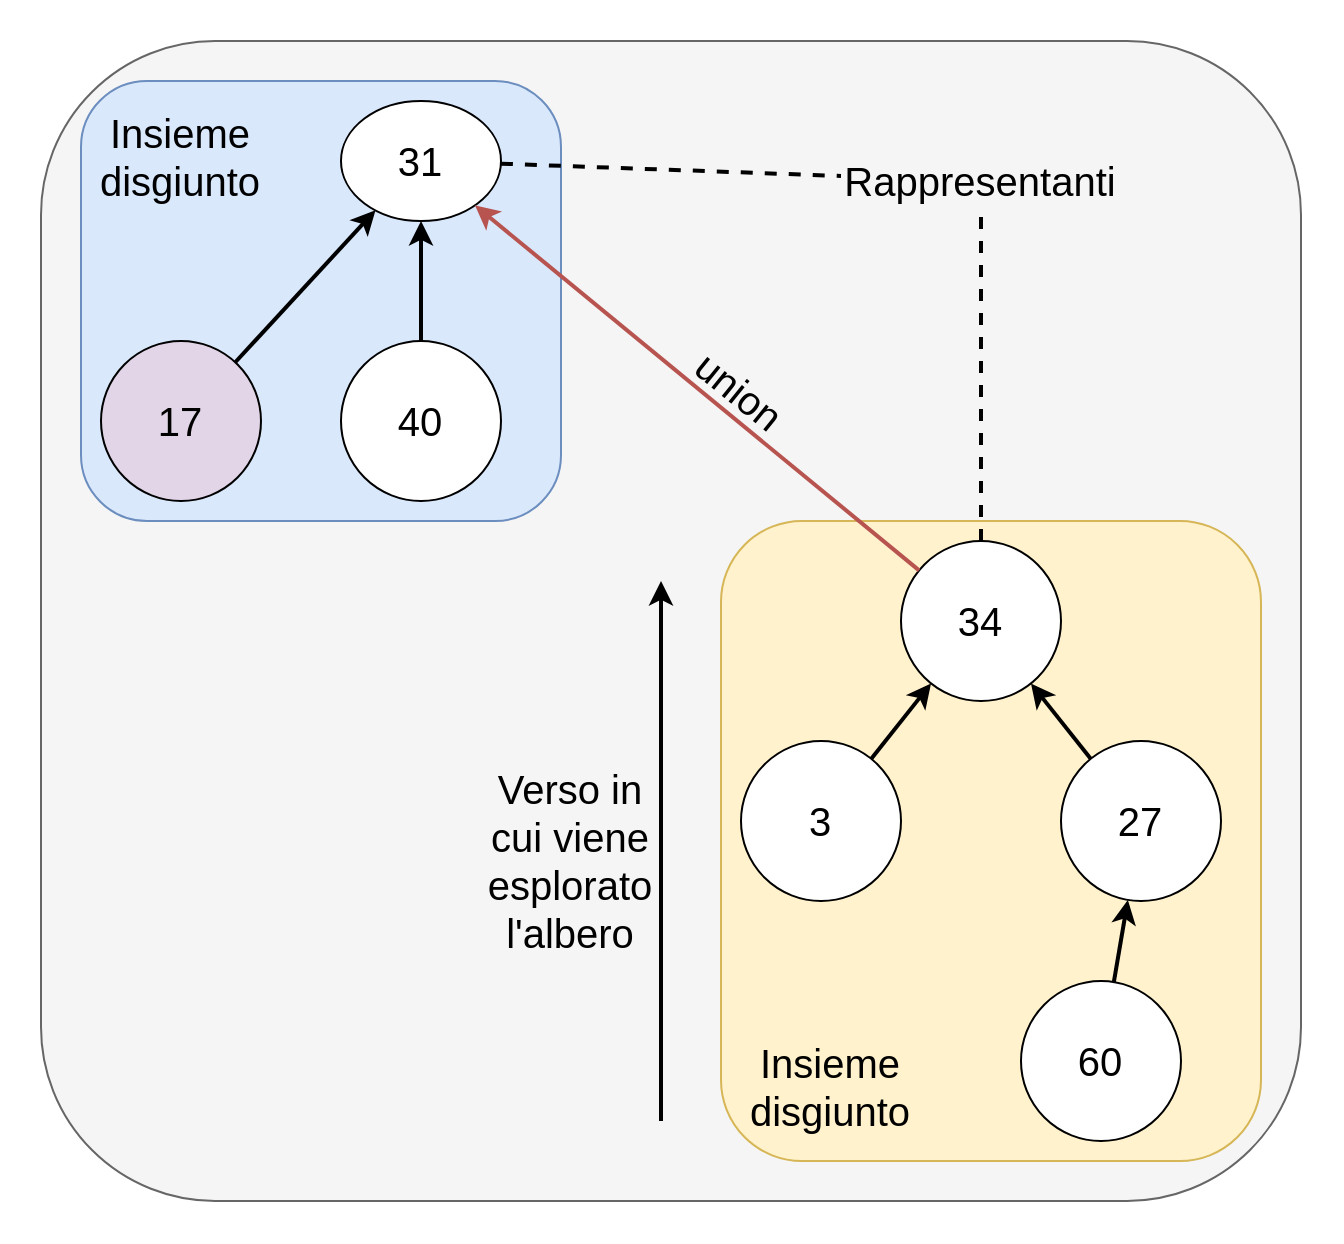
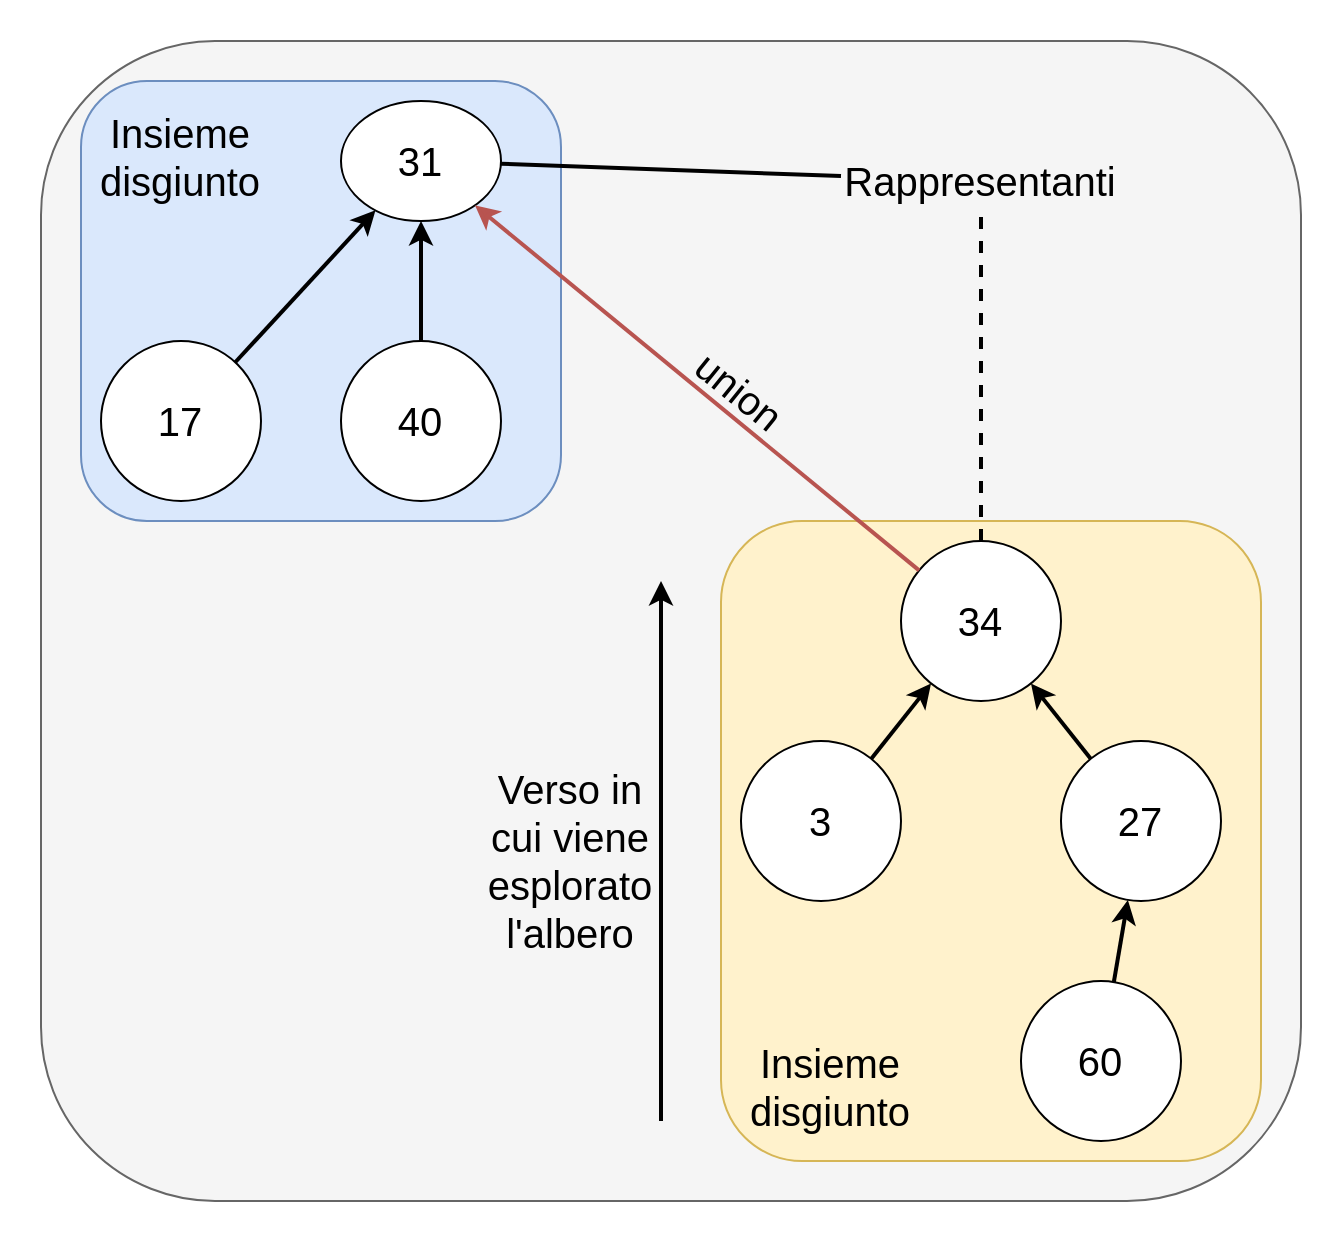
  <mxCell id="0" />
  <mxCell id="1" parent="0" />
  <mxCell id="2" value="" style="rounded=1;whiteSpace=wrap;html=1;fontSize=20;fillColor=#f5f5f5;fontColor=#333333;strokeColor=#666666;" vertex="1" parent="1"><mxGeometry x="20" y="20" width="630" height="580" as="geometry" /></mxCell>
  <mxCell id="3" value="" style="rounded=1;whiteSpace=wrap;html=1;fontSize=20;fillColor=#fff2cc;strokeColor=#d6b656;" vertex="1" parent="1"><mxGeometry x="360" y="260" width="270" height="320" as="geometry" /></mxCell>
  <mxCell id="4" value="" style="rounded=1;whiteSpace=wrap;html=1;fontSize=20;fillColor=#dae8fc;strokeColor=#6c8ebf;" vertex="1" parent="1"><mxGeometry x="40" y="40" width="240" height="220" as="geometry" /></mxCell>
  <mxCell id="5" value="31" style="ellipse;whiteSpace=wrap;html=1;aspect=fixed;fontSize=20;" vertex="1" parent="1"><mxGeometry x="170" y="50" width="80" height="60" as="geometry" /></mxCell>
- <mxCell id="6" value="17" style="ellipse;whiteSpace=wrap;html=1;aspect=fixed;fontSize=20;fillColor=#e1d5e7;" vertex="1" parent="1"><mxGeometry x="50" y="170" width="80" height="80" as="geometry" /></mxCell>
+ <mxCell id="6" value="17" style="ellipse;whiteSpace=wrap;html=1;aspect=fixed;fontSize=20;" vertex="1" parent="1"><mxGeometry x="50" y="170" width="80" height="80" as="geometry" /></mxCell>
  <mxCell id="7" value="40" style="ellipse;whiteSpace=wrap;html=1;aspect=fixed;fontSize=20;" vertex="1" parent="1"><mxGeometry x="170" y="170" width="80" height="80" as="geometry" /></mxCell>
  <mxCell id="8" value="" style="endArrow=classic;html=1;rounded=0;fontSize=20;strokeWidth=2;" edge="1" parent="1" source="6" target="5"><mxGeometry width="50" height="50" relative="1" as="geometry"><mxPoint x="120" y="390" as="sourcePoint" /><mxPoint x="170" y="340" as="targetPoint" /></mxGeometry></mxCell>
  <mxCell id="9" value="" style="endArrow=classic;html=1;rounded=0;fontSize=20;strokeWidth=2;" edge="1" parent="1" source="7" target="5"><mxGeometry width="50" height="50" relative="1" as="geometry"><mxPoint x="150" y="390" as="sourcePoint" /><mxPoint x="200" y="340" as="targetPoint" /></mxGeometry></mxCell>
  <mxCell id="10" value="Insieme disgiunto" style="text;html=1;strokeColor=none;fillColor=none;align=center;verticalAlign=middle;whiteSpace=wrap;rounded=0;fontSize=20;" vertex="1" parent="1"><mxGeometry x="45" y="50" width="90" height="55" as="geometry" /></mxCell>
  <mxCell id="11" value="34" style="ellipse;whiteSpace=wrap;html=1;aspect=fixed;fontSize=20;" vertex="1" parent="1"><mxGeometry x="450" y="270" width="80" height="80" as="geometry" /></mxCell>
  <mxCell id="12" value="3" style="ellipse;whiteSpace=wrap;html=1;aspect=fixed;fontSize=20;" vertex="1" parent="1"><mxGeometry x="370" y="370" width="80" height="80" as="geometry" /></mxCell>
  <mxCell id="13" value="27" style="ellipse;whiteSpace=wrap;html=1;aspect=fixed;fontSize=20;" vertex="1" parent="1"><mxGeometry x="530" y="370" width="80" height="80" as="geometry" /></mxCell>
  <mxCell id="14" value="60" style="ellipse;whiteSpace=wrap;html=1;aspect=fixed;fontSize=20;" vertex="1" parent="1"><mxGeometry x="510" y="490" width="80" height="80" as="geometry" /></mxCell>
  <mxCell id="15" value="" style="endArrow=classic;html=1;rounded=0;fontSize=20;strokeWidth=2;" edge="1" parent="1" source="14" target="13"><mxGeometry width="50" height="50" relative="1" as="geometry"><mxPoint x="330" y="570" as="sourcePoint" /><mxPoint x="380" y="520" as="targetPoint" /></mxGeometry></mxCell>
  <mxCell id="16" value="" style="endArrow=classic;html=1;rounded=0;fontSize=20;strokeWidth=2;" edge="1" parent="1" source="12" target="11"><mxGeometry width="50" height="50" relative="1" as="geometry"><mxPoint x="340" y="570" as="sourcePoint" /><mxPoint x="390" y="520" as="targetPoint" /></mxGeometry></mxCell>
  <mxCell id="17" value="" style="endArrow=classic;html=1;rounded=0;fontSize=20;strokeWidth=2;" edge="1" parent="1" source="13" target="11"><mxGeometry width="50" height="50" relative="1" as="geometry"><mxPoint x="350" y="540" as="sourcePoint" /><mxPoint x="400" y="490" as="targetPoint" /></mxGeometry></mxCell>
  <mxCell id="18" value="" style="endArrow=classic;html=1;rounded=0;fontSize=20;strokeWidth=2;fillColor=#f8cecc;strokeColor=#b85450;" edge="1" parent="1" source="11" target="5"><mxGeometry width="50" height="50" relative="1" as="geometry"><mxPoint x="240" y="530" as="sourcePoint" /><mxPoint x="290" y="480" as="targetPoint" /></mxGeometry></mxCell>
  <mxCell id="19" value="Insieme disgiunto" style="text;html=1;strokeColor=none;fillColor=none;align=center;verticalAlign=middle;whiteSpace=wrap;rounded=0;fontSize=20;" vertex="1" parent="1"><mxGeometry x="370" y="515" width="90" height="55" as="geometry" /></mxCell>
  <mxCell id="20" value="union" style="text;html=1;strokeColor=none;fillColor=none;align=center;verticalAlign=middle;whiteSpace=wrap;rounded=0;labelBackgroundColor=none;fontSize=20;rotation=39;" vertex="1" parent="1"><mxGeometry x="340" y="180" width="60" height="30" as="geometry" /></mxCell>
  <mxCell id="21" value="Rappresentanti" style="text;html=1;strokeColor=none;fillColor=none;align=center;verticalAlign=middle;whiteSpace=wrap;rounded=0;labelBackgroundColor=none;fontSize=20;" vertex="1" parent="1"><mxGeometry x="420" y="75" width="140" height="30" as="geometry" /></mxCell>
- <mxCell id="22" value="" style="endArrow=none;dashed=1;html=1;rounded=0;fontSize=20;strokeWidth=2;" edge="1" parent="1" source="5" target="21"><mxGeometry width="50" height="50" relative="1" as="geometry"><mxPoint x="150" y="690" as="sourcePoint" /><mxPoint x="200" y="640" as="targetPoint" /></mxGeometry></mxCell>
+ <mxCell id="22" value="" style="endArrow=none;dashed=0;html=1;rounded=0;fontSize=20;strokeWidth=2;" edge="1" parent="1" source="5" target="21"><mxGeometry width="50" height="50" relative="1" as="geometry"><mxPoint x="150" y="690" as="sourcePoint" /><mxPoint x="200" y="640" as="targetPoint" /></mxGeometry></mxCell>
  <mxCell id="23" value="" style="endArrow=none;dashed=1;html=1;rounded=0;fontSize=20;strokeWidth=2;" edge="1" parent="1" source="11" target="21"><mxGeometry width="50" height="50" relative="1" as="geometry"><mxPoint x="330" y="700" as="sourcePoint" /><mxPoint x="380" y="650" as="targetPoint" /></mxGeometry></mxCell>
  <mxCell id="24" value="" style="endArrow=classic;html=1;rounded=0;fontSize=20;strokeWidth=2;" edge="1" parent="1"><mxGeometry width="50" height="50" relative="1" as="geometry"><mxPoint x="330" y="560" as="sourcePoint" /><mxPoint x="330" y="290" as="targetPoint" /></mxGeometry></mxCell>
  <mxCell id="25" value="Verso in cui viene esplorato l'albero" style="text;html=1;strokeColor=none;fillColor=none;align=center;verticalAlign=middle;whiteSpace=wrap;rounded=0;labelBackgroundColor=none;fontSize=20;" vertex="1" parent="1"><mxGeometry x="240" y="370" width="90" height="120" as="geometry" /></mxCell>
